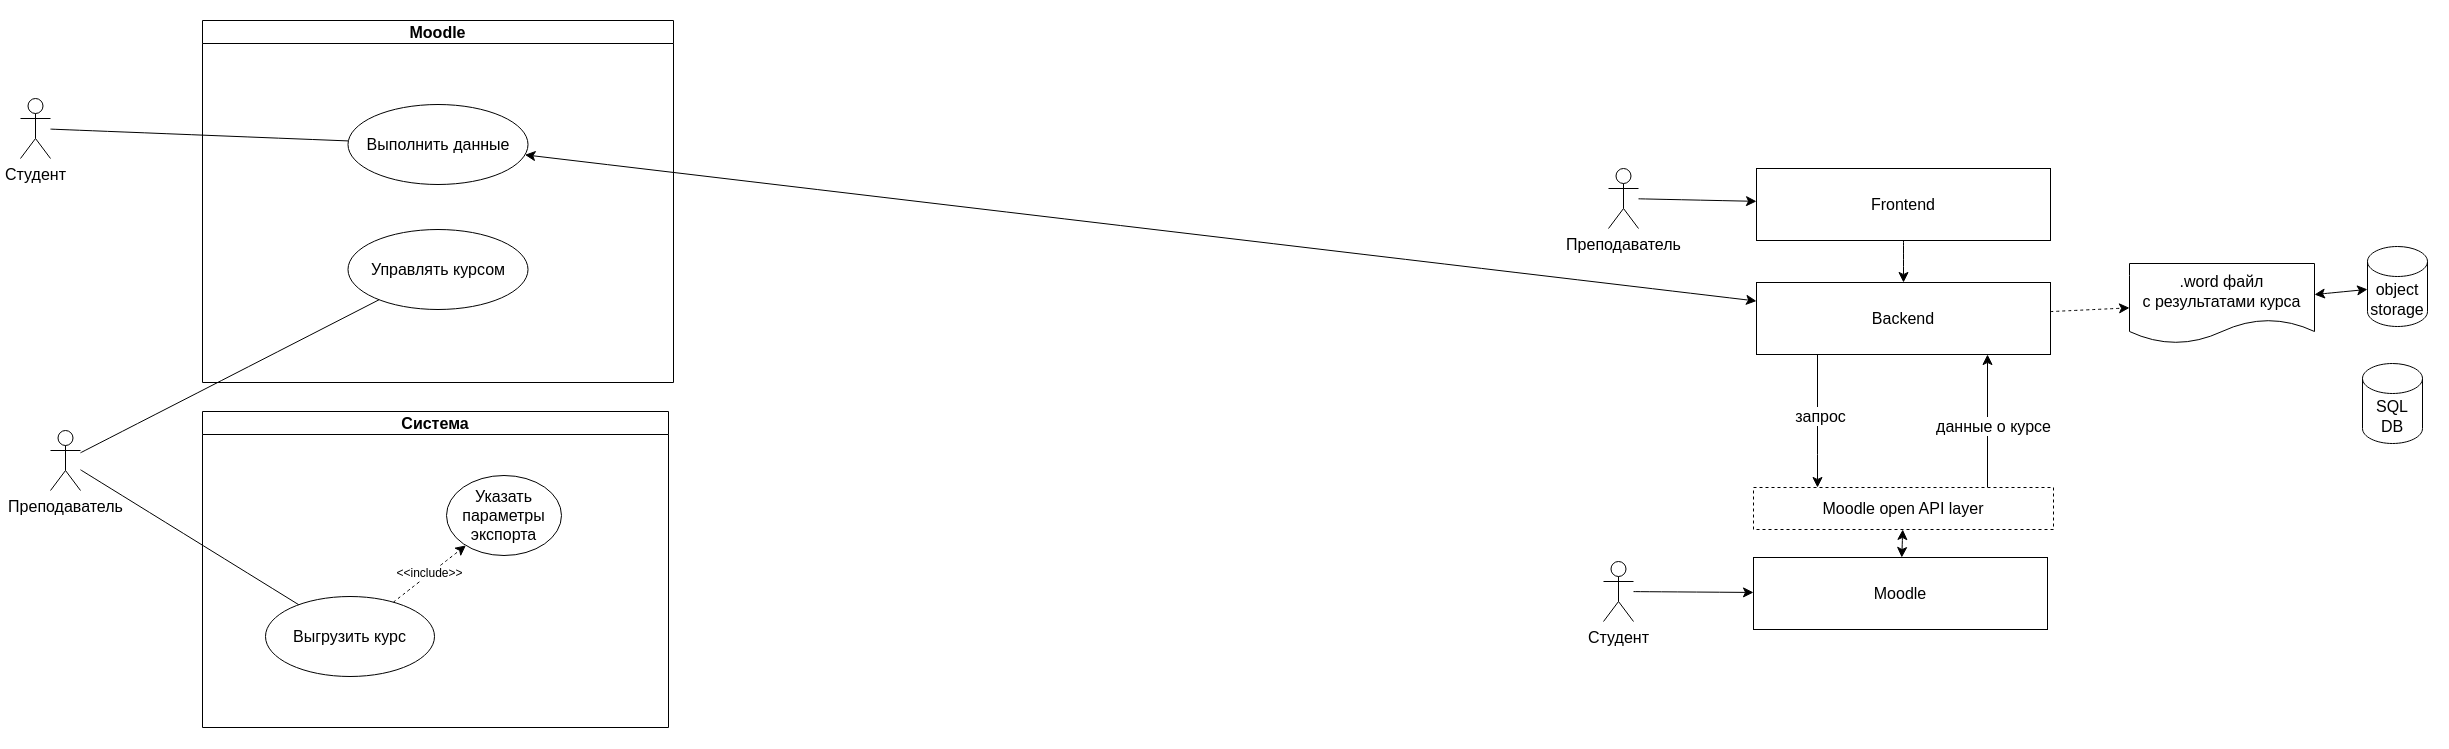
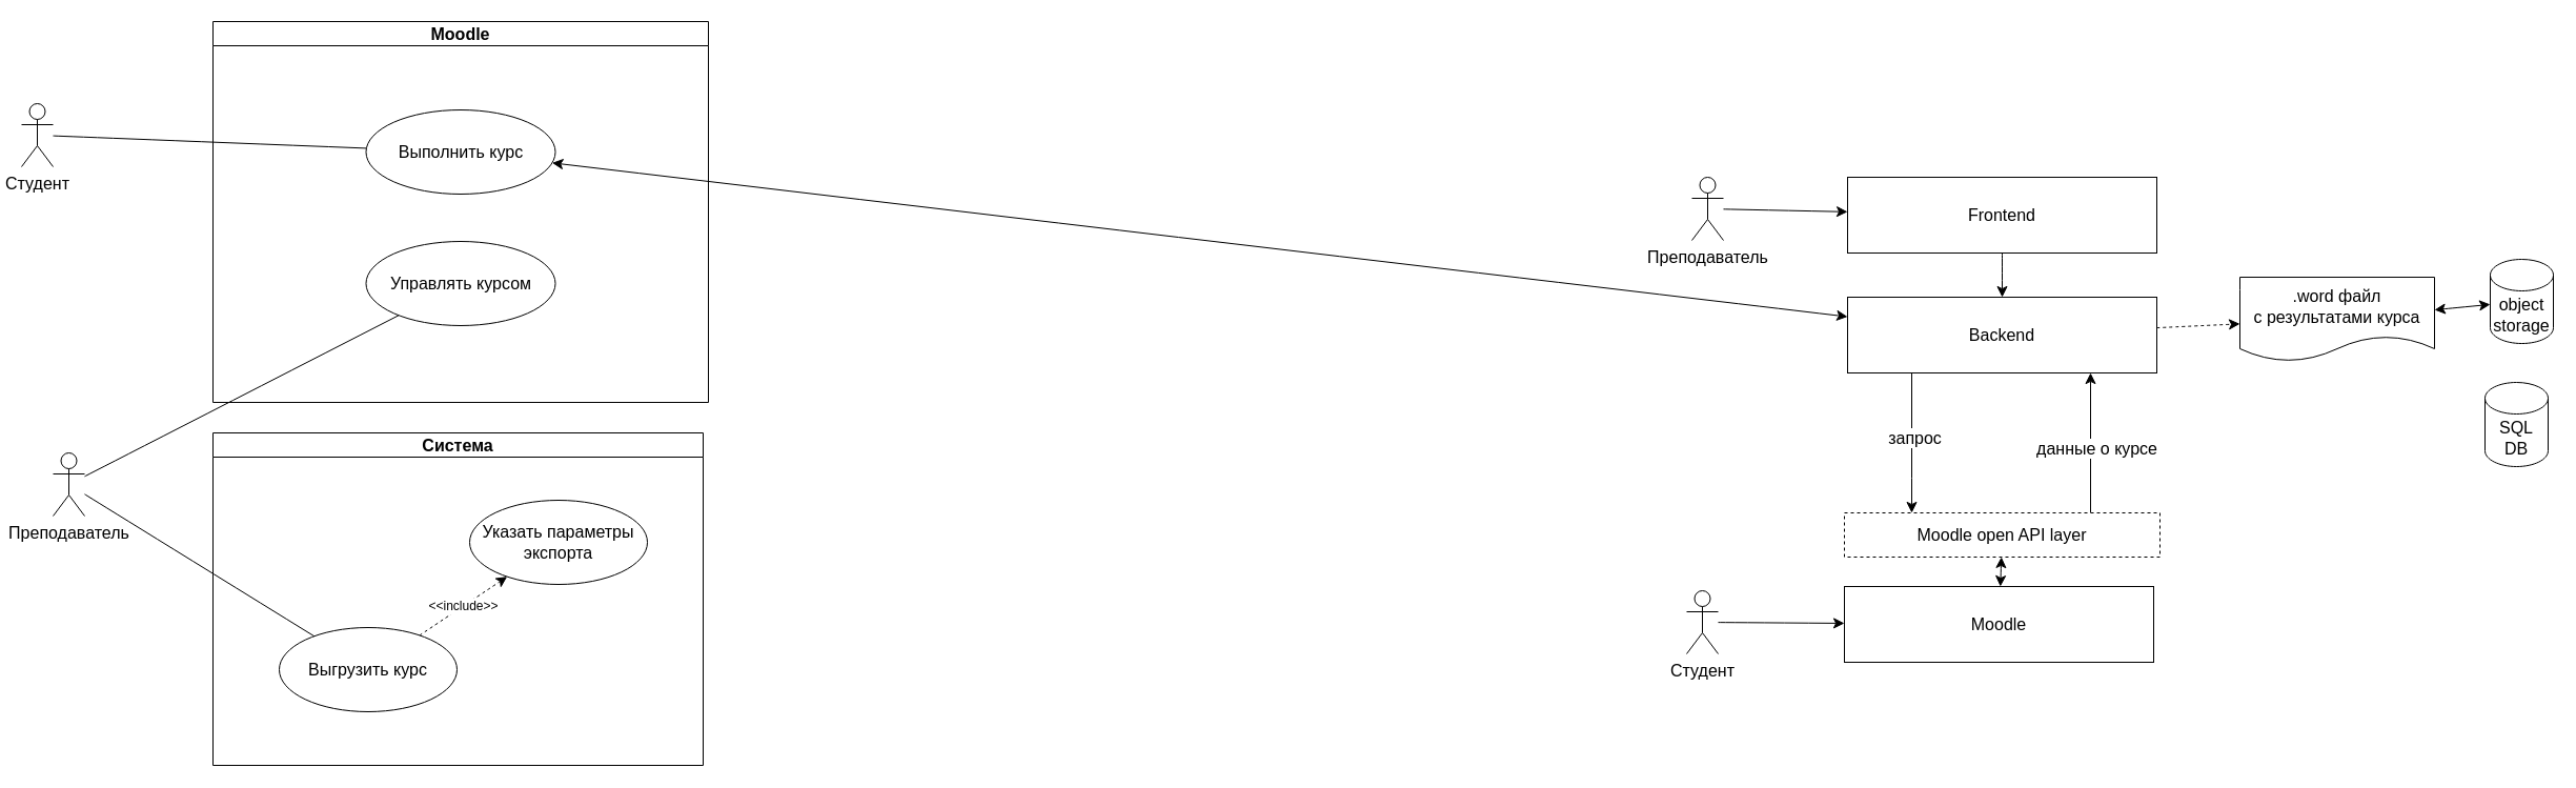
  <mxCell id="0" />
  <mxCell id="1" parent="0" />
  <mxCell id="2" value="Moodle" style="swimlane;whiteSpace=wrap;html=1;fontSize=16;" vertex="1" parent="1"><mxGeometry x="202" y="20" width="471" height="362" as="geometry" /></mxCell>
- <mxCell id="3" value="Выполнить данные" style="ellipse;whiteSpace=wrap;html=1;fontSize=16;" vertex="1" parent="2"><mxGeometry x="145.5" y="84" width="180" height="80" as="geometry" /></mxCell>
+ <mxCell id="3" value="Выполнить курс" style="ellipse;whiteSpace=wrap;html=1;fontSize=16;" vertex="1" parent="2"><mxGeometry x="145.5" y="84" width="180" height="80" as="geometry" /></mxCell>
  <mxCell id="4" value="Управлять курсом" style="ellipse;whiteSpace=wrap;html=1;fontSize=16;" vertex="1" parent="2"><mxGeometry x="145.5" y="209" width="180" height="80" as="geometry" /></mxCell>
  <mxCell id="5" style="edgeStyle=none;curved=1;rounded=0;orthogonalLoop=1;jettySize=auto;html=1;fontSize=12;startSize=8;endSize=8;endArrow=none;endFill=0;" edge="1" parent="1" source="6" target="4"><mxGeometry relative="1" as="geometry" /></mxCell>
  <mxCell id="6" value="Преподаватель" style="shape=umlActor;verticalLabelPosition=bottom;verticalAlign=top;html=1;outlineConnect=0;fontSize=16;" vertex="1" parent="1"><mxGeometry x="50" y="430" width="30" height="60" as="geometry" /></mxCell>
  <mxCell id="7" value="Система" style="swimlane;whiteSpace=wrap;html=1;fontSize=16;" vertex="1" parent="1"><mxGeometry x="202" y="411" width="466" height="316" as="geometry" /></mxCell>
  <mxCell id="8" value="&amp;lt;&amp;lt;include&amp;gt;&amp;gt;" style="edgeStyle=none;curved=1;rounded=0;orthogonalLoop=1;jettySize=auto;html=1;fontSize=12;startSize=8;endSize=8;dashed=1;" edge="1" parent="7" source="9" target="10"><mxGeometry relative="1" as="geometry" /></mxCell>
  <mxCell id="9" value="Выгрузить курс" style="ellipse;whiteSpace=wrap;html=1;fontSize=16;" vertex="1" parent="7"><mxGeometry x="63" y="185" width="169" height="80" as="geometry" /></mxCell>
- <mxCell id="10" value="Указать параметры экспорта" style="ellipse;whiteSpace=wrap;html=1;fontSize=16;" vertex="1" parent="7"><mxGeometry x="244" y="64" width="115" height="80" as="geometry" /></mxCell>
+ <mxCell id="10" value="Указать параметры экспорта" style="ellipse;whiteSpace=wrap;html=1;fontSize=16;" vertex="1" parent="7"><mxGeometry x="244" y="64" width="169" height="80" as="geometry" /></mxCell>
  <mxCell id="11" style="edgeStyle=none;curved=1;rounded=0;orthogonalLoop=1;jettySize=auto;html=1;fontSize=12;startSize=8;endSize=8;endArrow=none;endFill=0;" edge="1" parent="1" source="6" target="9"><mxGeometry relative="1" as="geometry"><mxPoint x="24" y="124" as="sourcePoint" /><mxPoint x="296" y="84" as="targetPoint" /></mxGeometry></mxCell>
  <mxCell id="12" value="Студент" style="shape=umlActor;verticalLabelPosition=bottom;verticalAlign=top;html=1;outlineConnect=0;fontSize=16;" vertex="1" parent="1"><mxGeometry x="20" y="98" width="30" height="60" as="geometry" /></mxCell>
  <mxCell id="13" style="edgeStyle=none;curved=1;rounded=0;orthogonalLoop=1;jettySize=auto;html=1;fontSize=12;startSize=8;endSize=8;endArrow=none;endFill=0;" edge="1" parent="1" source="12" target="3"><mxGeometry relative="1" as="geometry"><mxPoint x="90" y="450" as="sourcePoint" /><mxPoint x="352" y="109" as="targetPoint" /></mxGeometry></mxCell>
  <mxCell id="14" style="edgeStyle=none;curved=1;rounded=0;orthogonalLoop=1;jettySize=auto;html=1;fontSize=12;startSize=8;endSize=8;" edge="1" parent="1" source="15" target="27"><mxGeometry relative="1" as="geometry"><mxPoint x="2082.429" y="120.429" as="targetPoint" /></mxGeometry></mxCell>
  <mxCell id="15" value="Frontend" style="rounded=0;whiteSpace=wrap;html=1;fontSize=16;" vertex="1" parent="1"><mxGeometry x="1756" y="168" width="294" height="72" as="geometry" /></mxCell>
  <mxCell id="16" style="edgeStyle=none;curved=1;rounded=0;orthogonalLoop=1;jettySize=auto;html=1;fontSize=12;startSize=8;endSize=8;" edge="1" parent="1" source="17" target="15"><mxGeometry relative="1" as="geometry" /></mxCell>
  <mxCell id="17" value="Преподаватель" style="shape=umlActor;verticalLabelPosition=bottom;verticalAlign=top;html=1;outlineConnect=0;fontSize=16;" vertex="1" parent="1"><mxGeometry x="1608" y="168" width="30" height="60" as="geometry" /></mxCell>
  <mxCell id="18" style="edgeStyle=elbowEdgeStyle;rounded=0;orthogonalLoop=1;jettySize=auto;html=1;fontSize=12;startSize=8;endSize=8;" edge="1" parent="1" source="21" target="27"><mxGeometry relative="1" as="geometry"><Array as="points"><mxPoint x="1987" y="434" /><mxPoint x="1998" y="276" /><mxPoint x="1964" y="293" /></Array></mxGeometry></mxCell>
  <mxCell id="19" value="данные о курсе" style="edgeLabel;html=1;align=center;verticalAlign=middle;resizable=0;points=[];fontSize=16;" vertex="1" connectable="0" parent="18"><mxGeometry x="-0.246" y="-1" relative="1" as="geometry"><mxPoint x="4" y="-12" as="offset" /></mxGeometry></mxCell>
  <mxCell id="20" style="edgeStyle=none;curved=1;rounded=0;orthogonalLoop=1;jettySize=auto;html=1;fontSize=12;startSize=8;endSize=8;startArrow=classic;startFill=1;" edge="1" parent="1" source="21" target="22"><mxGeometry relative="1" as="geometry" /></mxCell>
  <mxCell id="21" value="Moodle open API layer" style="rounded=0;whiteSpace=wrap;html=1;fontSize=16;dashed=1;" vertex="1" parent="1"><mxGeometry x="1753" y="487" width="300" height="42" as="geometry" /></mxCell>
  <mxCell id="22" value="Moodle" style="rounded=0;whiteSpace=wrap;html=1;fontSize=16;" vertex="1" parent="1"><mxGeometry x="1753" y="557" width="294" height="72" as="geometry" /></mxCell>
  <mxCell id="23" style="edgeStyle=elbowEdgeStyle;rounded=0;orthogonalLoop=1;jettySize=auto;html=1;fontSize=12;startSize=8;endSize=8;" edge="1" parent="1" source="27" target="21"><mxGeometry relative="1" as="geometry"><mxPoint x="1808.999" y="250" as="sourcePoint" /><mxPoint x="1808.999" y="305.5" as="targetPoint" /><Array as="points"><mxPoint x="1817" y="454" /><mxPoint x="1818" y="282" /></Array></mxGeometry></mxCell>
  <mxCell id="24" value="запрос" style="edgeLabel;html=1;align=center;verticalAlign=middle;resizable=0;points=[];fontSize=16;" vertex="1" connectable="0" parent="23"><mxGeometry x="-0.09" y="2" relative="1" as="geometry"><mxPoint as="offset" /></mxGeometry></mxCell>
  <mxCell id="25" style="edgeStyle=none;curved=1;rounded=0;orthogonalLoop=1;jettySize=auto;html=1;fontSize=12;startSize=8;endSize=8;startArrow=classic;startFill=1;" edge="1" parent="1" source="27" target="3"><mxGeometry relative="1" as="geometry" /></mxCell>
  <mxCell id="26" style="edgeStyle=none;curved=1;rounded=0;orthogonalLoop=1;jettySize=auto;html=1;fontSize=12;startSize=8;endSize=8;dashed=1;" edge="1" parent="1" source="27" target="33"><mxGeometry relative="1" as="geometry"><mxPoint x="1552" y="200" as="targetPoint" /></mxGeometry></mxCell>
  <mxCell id="27" value="Backend" style="rounded=0;whiteSpace=wrap;html=1;fontSize=16;" vertex="1" parent="1"><mxGeometry x="1756" y="282" width="294" height="72" as="geometry" /></mxCell>
  <mxCell id="28" style="edgeStyle=none;curved=1;rounded=0;orthogonalLoop=1;jettySize=auto;html=1;fontSize=12;startSize=8;endSize=8;" edge="1" parent="1" source="29" target="22"><mxGeometry relative="1" as="geometry" /></mxCell>
  <mxCell id="29" value="Студент" style="shape=umlActor;verticalLabelPosition=bottom;verticalAlign=top;html=1;outlineConnect=0;fontSize=16;" vertex="1" parent="1"><mxGeometry x="1603" y="561" width="30" height="60" as="geometry" /></mxCell>
  <mxCell id="30" value="SQL DB" style="shape=cylinder3;whiteSpace=wrap;html=1;boundedLbl=1;backgroundOutline=1;size=15;fontSize=16;" vertex="1" parent="1"><mxGeometry x="2362" y="363" width="60" height="80" as="geometry" /></mxCell>
  <mxCell id="31" value="object storage" style="shape=cylinder3;whiteSpace=wrap;html=1;boundedLbl=1;backgroundOutline=1;size=15;fontSize=16;" vertex="1" parent="1"><mxGeometry x="2367" y="246" width="60" height="80" as="geometry" /></mxCell>
  <mxCell id="32" style="edgeStyle=none;curved=1;rounded=0;orthogonalLoop=1;jettySize=auto;html=1;fontSize=12;startSize=8;endSize=8;startArrow=classic;startFill=1;" edge="1" parent="1" source="33" target="31"><mxGeometry relative="1" as="geometry"><mxPoint x="2057" y="214" as="sourcePoint" /><mxPoint x="2162" y="214" as="targetPoint" /></mxGeometry></mxCell>
  <mxCell id="33" value=".word файл&lt;br style=&quot;border-color: var(--border-color);&quot;&gt;&lt;span style=&quot;&quot;&gt;с результатами курса&lt;/span&gt;" style="shape=document;whiteSpace=wrap;html=1;boundedLbl=1;fontSize=16;" vertex="1" parent="1"><mxGeometry x="2129" y="263" width="185" height="80" as="geometry" /></mxCell>
